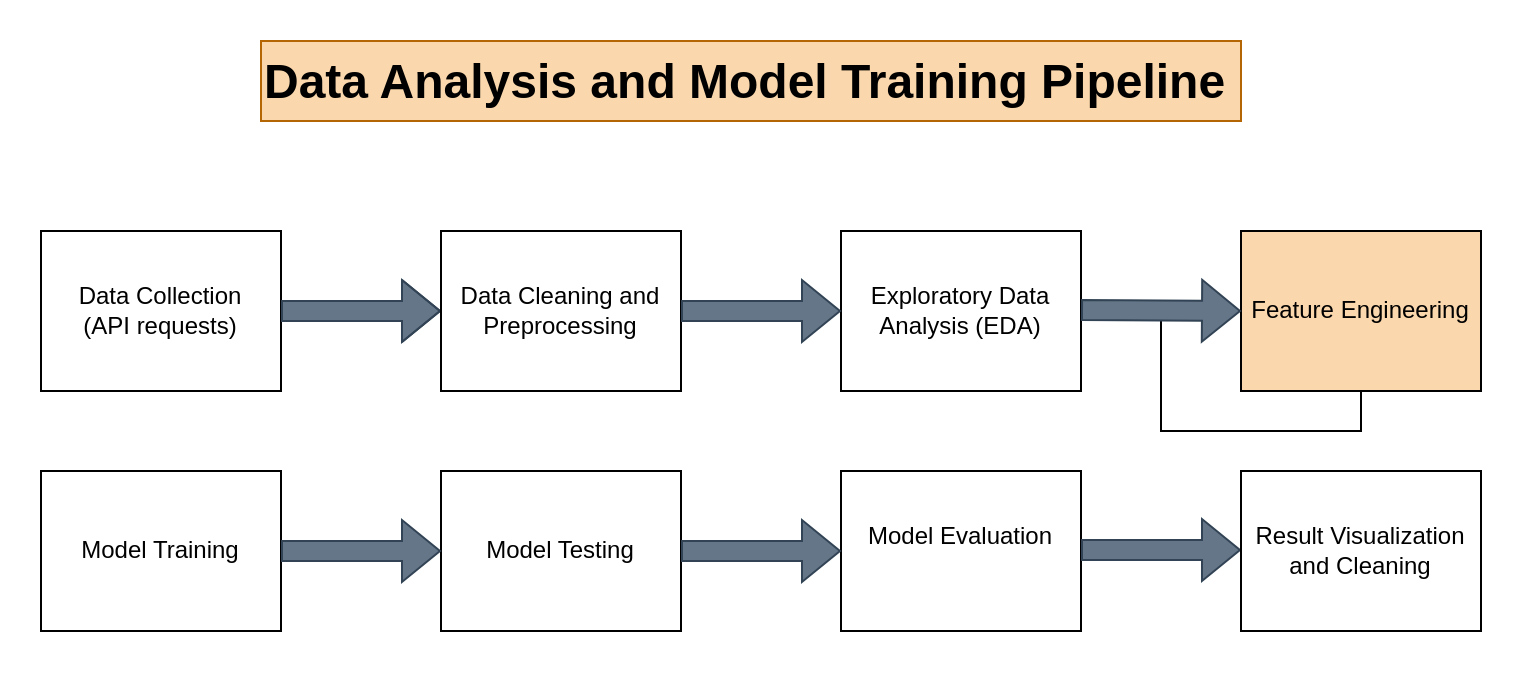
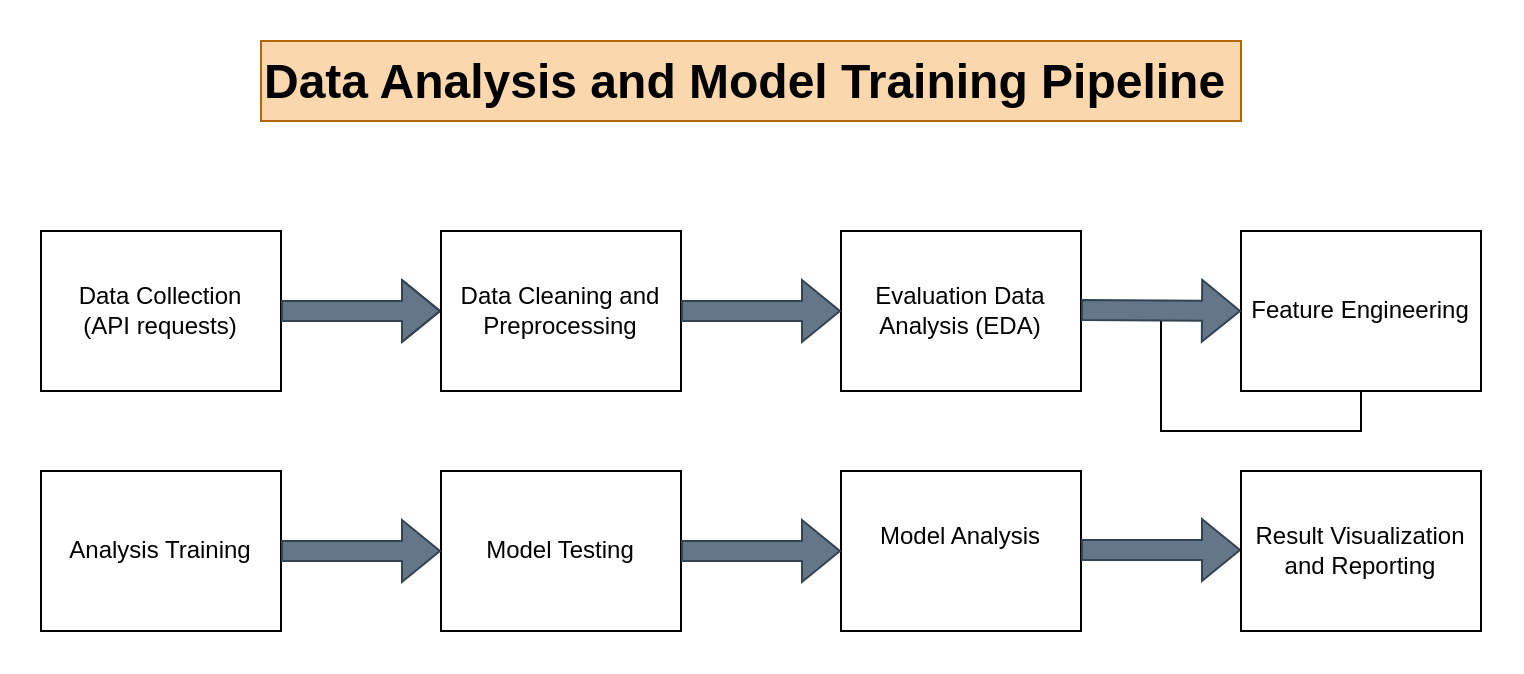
  <mxCell id="0" />
  <mxCell id="1" parent="0" />
  <mxCell id="2" value="Data Collection&lt;div&gt;(API requests)&lt;/div&gt;" style="rounded=0;whiteSpace=wrap;html=1;" parent="1" vertex="1"><mxGeometry y="115" width="120" height="80" as="geometry" x="20" /></mxCell>
  <mxCell id="3" value="" style="shape=flexArrow;endArrow=classic;html=1;rounded=0;fillColor=#647687;strokeColor=#314354;" parent="1" edge="1"><mxGeometry width="50" height="50" relative="1" as="geometry"><mxPoint x="140" y="155" as="sourcePoint" /><mxPoint x="220" y="155" as="targetPoint" /><Array as="points"><mxPoint x="180" y="155" /></Array></mxGeometry></mxCell>
- <mxCell id="4" value="Exploratory Data Analysis (EDA)" style="rounded=0;whiteSpace=wrap;html=1;" parent="1" vertex="1"><mxGeometry x="420" y="115" width="120" height="80" as="geometry" /></mxCell>
+ <mxCell id="4" value="Evaluation Data Analysis (EDA)" style="rounded=0;whiteSpace=wrap;html=1;" parent="1" vertex="1"><mxGeometry x="420" y="115" width="120" height="80" as="geometry" /></mxCell>
  <mxCell id="5" value="Data Cleaning and Preprocessing" style="rounded=0;whiteSpace=wrap;html=1;" parent="1" vertex="1"><mxGeometry x="220" y="115" width="120" height="80" as="geometry" /></mxCell>
  <mxCell id="6" value="" style="shape=flexArrow;endArrow=classic;html=1;rounded=0;entryX=0;entryY=0.5;entryDx=0;entryDy=0;exitX=1;exitY=0.5;exitDx=0;exitDy=0;fillColor=#647687;strokeColor=#314354;" parent="1" source="5" target="4" edge="1"><mxGeometry width="50" height="50" relative="1" as="geometry"><mxPoint x="350" y="165" as="sourcePoint" /><mxPoint x="400" y="115" as="targetPoint" /></mxGeometry></mxCell>
  <mxCell id="7" style="edgeStyle=orthogonalEdgeStyle;rounded=0;orthogonalLoop=1;jettySize=auto;html=1;exitX=0.5;exitY=1;exitDx=0;exitDy=0;" edge="1" parent="1" source="8" target="4"><mxGeometry relative="1" as="geometry" /></mxCell>
- <mxCell id="8" value="Feature Engineering" style="rounded=0;whiteSpace=wrap;html=1;fillColor=#fad7ac;" parent="1" vertex="1"><mxGeometry x="620" y="115" width="120" height="80" as="geometry" /></mxCell>
+ <mxCell id="8" value="Feature Engineering" style="rounded=0;whiteSpace=wrap;html=1;" parent="1" vertex="1"><mxGeometry x="620" y="115" width="120" height="80" as="geometry" /></mxCell>
  <mxCell id="9" value="" style="shape=flexArrow;endArrow=classic;html=1;rounded=0;fillColor=#647687;strokeColor=#314354;" parent="1" edge="1"><mxGeometry width="50" height="50" relative="1" as="geometry"><mxPoint x="540" y="154.5" as="sourcePoint" /><mxPoint x="620" y="155" as="targetPoint" /></mxGeometry></mxCell>
  <mxCell id="10" value="Model Testing" style="rounded=0;whiteSpace=wrap;html=1;" parent="1" vertex="1"><mxGeometry x="220" y="235" width="120" height="80" as="geometry" /></mxCell>
- <mxCell id="11" value="Model Evaluation&lt;div&gt;&lt;br&gt;&lt;/div&gt;" style="rounded=0;whiteSpace=wrap;html=1;" parent="1" vertex="1"><mxGeometry x="420" y="235" width="120" height="80" as="geometry" /></mxCell>
+ <mxCell id="11" value="Model Analysis&lt;div&gt;&lt;br&gt;&lt;/div&gt;" style="rounded=0;whiteSpace=wrap;html=1;" parent="1" vertex="1"><mxGeometry x="420" y="235" width="120" height="80" as="geometry" /></mxCell>
  <mxCell id="12" value="" style="shape=flexArrow;endArrow=classic;html=1;rounded=0;entryX=0;entryY=0.5;entryDx=0;entryDy=0;fillColor=#647687;strokeColor=#314354;" parent="1" target="11" edge="1"><mxGeometry width="50" height="50" relative="1" as="geometry"><mxPoint x="340" y="275" as="sourcePoint" /><mxPoint x="190" y="225" as="targetPoint" /></mxGeometry></mxCell>
  <mxCell id="13" value="" style="shape=flexArrow;endArrow=classic;html=1;rounded=0;exitX=1;exitY=0.5;exitDx=0;exitDy=0;fillColor=#647687;strokeColor=#314354;" parent="1" edge="1"><mxGeometry width="50" height="50" relative="1" as="geometry"><mxPoint x="540" y="274.5" as="sourcePoint" /><mxPoint x="620" y="274.5" as="targetPoint" /></mxGeometry></mxCell>
- <mxCell id="14" value="Result Visualization and Cleaning" style="rounded=0;whiteSpace=wrap;html=1;" parent="1" vertex="1"><mxGeometry x="620" y="235" width="120" height="80" as="geometry" /></mxCell>
- <mxCell id="15" value="Model Training" style="rounded=0;whiteSpace=wrap;html=1;" parent="1" vertex="1"><mxGeometry y="235" width="120" height="80" as="geometry" x="20" /></mxCell>
+ <mxCell id="14" value="Result Visualization and Reporting" style="rounded=0;whiteSpace=wrap;html=1;" parent="1" vertex="1"><mxGeometry x="620" y="235" width="120" height="80" as="geometry" /></mxCell>
+ <mxCell id="15" value="Analysis Training" style="rounded=0;whiteSpace=wrap;html=1;" parent="1" vertex="1"><mxGeometry y="235" width="120" height="80" as="geometry" x="20" /></mxCell>
  <mxCell id="16" value="" style="shape=flexArrow;endArrow=classic;html=1;rounded=0;entryX=0;entryY=0.5;entryDx=0;entryDy=0;fillColor=#647687;strokeColor=#314354;" parent="1" target="10" edge="1"><mxGeometry width="50" height="50" relative="1" as="geometry"><mxPoint x="140" y="275" as="sourcePoint" /><mxPoint x="190" y="225" as="targetPoint" /></mxGeometry></mxCell>
  <mxCell id="17" value="&lt;h1 style=&quot;margin-top: 0px;&quot;&gt;Data Analysis and Model Training Pipeline&lt;/h1&gt;" style="text;html=1;whiteSpace=wrap;overflow=hidden;rounded=0;fillColor=#fad7ac;strokeColor=#b46504;" parent="1" vertex="1"><mxGeometry x="130" y="20" width="490" height="40" as="geometry" /></mxCell>
